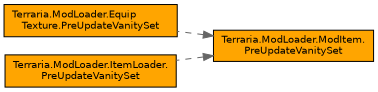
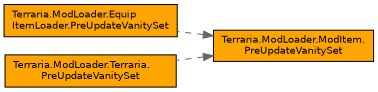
  digraph {
    rankdir=RL
    node [color=black fillcolor=orange fontname=Helvetica fontsize=10 shape=record style=filled]
    edge [color=gray40 dir=back fontname=Helvetica fontsize=10 labelfontname=Helvetica labelfontsize=10 style=dashed]
    n1 [fontcolor=black height=0.2 label="Terraria.ModLoader.ModItem.\lPreUpdateVanitySet" width=0.4]
-   n2 [height=0.2 label="Terraria.ModLoader.Equip\lTexture.PreUpdateVanitySet" width=0.4]
-   n3 [height=0.2 label="Terraria.ModLoader.ItemLoader.\lPreUpdateVanitySet" width=0.4]
+   n2 [height=0.2 label="Terraria.ModLoader.Equip\lItemLoader.PreUpdateVanitySet" width=0.4]
+   n3 [height=0.2 label="Terraria.ModLoader.Terraria.\lPreUpdateVanitySet" width=0.4]
    n1 -> n2
    n1 -> n3
  }
